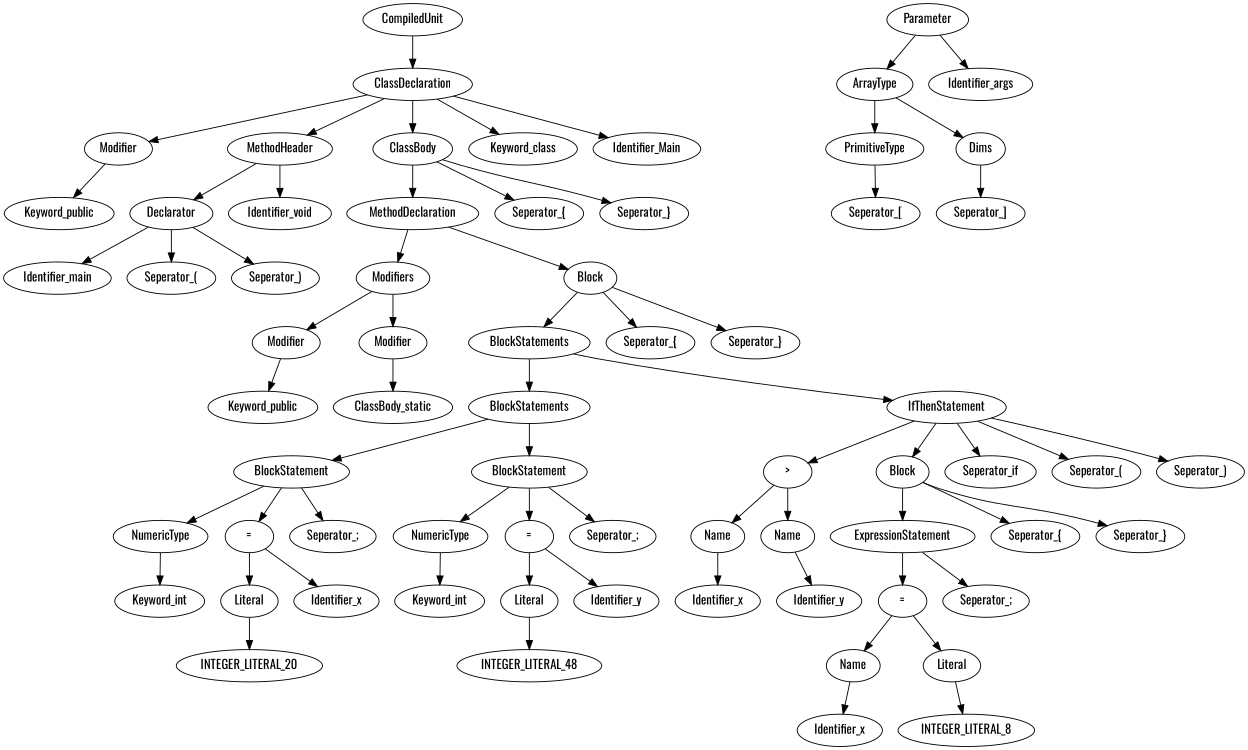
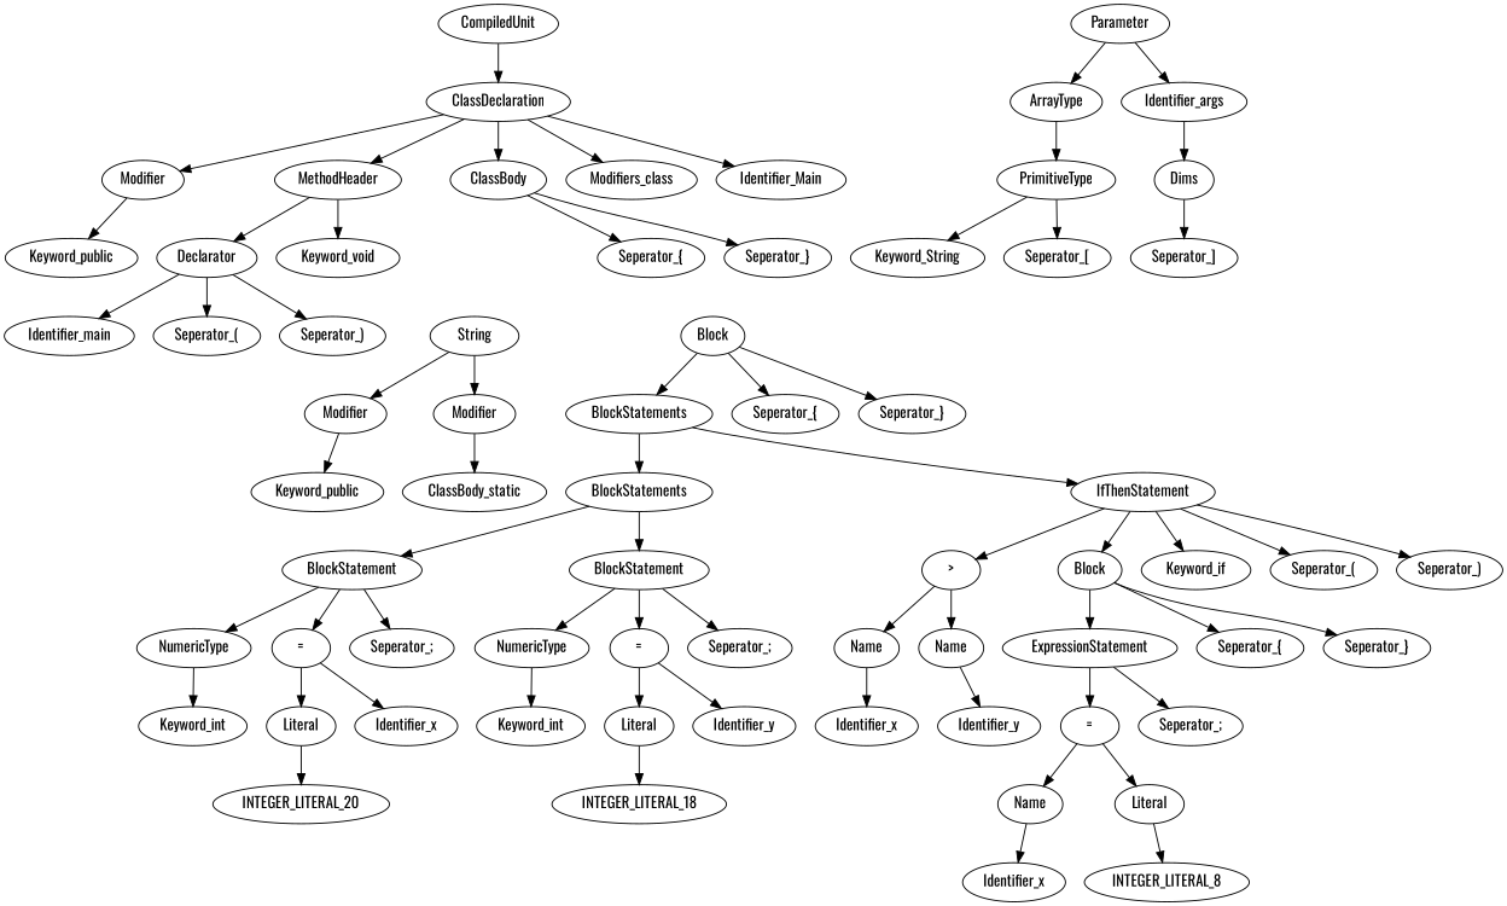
  digraph {
    fontname=Oswald
    node [fontname=Oswald ordering=out]
    edge [fontname=Oswald]
    n1 [label=Keyword_public]
    n2 [label=Modifier]
    n3 [label=Keyword_public]
    n4 [label=Modifier]
    n5 [label=ClassBody_static]
    n6 [label=Modifier]
-   n7 [label=Modifiers]
+   n7 [label=String]
+   n8 [label=Keyword_String]
    n9 [label=PrimitiveType]
    n10 [label="Seperator_["]
    n11 [label="Seperator_]"]
    n12 [label=Dims]
    n13 [label=ArrayType]
    n14 [label=Identifier_args]
    n15 [label=Parameter]
    n16 [label=Identifier_main]
    n17 [label="Seperator_("]
    n18 [label="Seperator_)"]
    n19 [label=Declarator]
-   n20 [label=Identifier_void]
+   n20 [label=Keyword_void]
    n21 [label=MethodHeader]
    n22 [label=Keyword_int]
    n23 [label=NumericType]
    n24 [label=INTEGER_LITERAL_20]
    n25 [label=Literal]
    n26 [label=Identifier_x]
    n27 [label="="]
    n28 [label="Seperator_;"]
    n29 [label=BlockStatement]
    n30 [label=Keyword_int]
    n31 [label=NumericType]
-   n32 [label=INTEGER_LITERAL_48]
+   n32 [label=INTEGER_LITERAL_18]
    n33 [label=Literal]
    n34 [label=Identifier_y]
    n35 [label="="]
    n36 [label="Seperator_;"]
    n37 [label=BlockStatement]
    n38 [label=BlockStatements]
    n39 [label=Identifier_x]
    n40 [label=Name]
    n41 [label=Identifier_y]
    n42 [label=Name]
    n43 [label=">"]
    n44 [label=Identifier_x]
    n45 [label=Name]
    n46 [label=INTEGER_LITERAL_8]
    n47 [label=Literal]
    n48 [label="="]
    n49 [label="Seperator_;"]
    n50 [label=ExpressionStatement]
    n51 [label="Seperator_{"]
    n52 [label="Seperator_}"]
    n53 [label=Block]
-   n54 [label=Seperator_if]
+   n54 [label=Keyword_if]
    n55 [label="Seperator_("]
    n56 [label="Seperator_)"]
    n57 [label=IfThenStatement]
    n58 [label=BlockStatements]
    n59 [label="Seperator_{"]
    n60 [label="Seperator_}"]
    n61 [label=Block]
-   n62 [label=MethodDeclaration]
    n63 [label="Seperator_{"]
    n64 [label="Seperator_}"]
    n65 [label=ClassBody]
-   n66 [label=Keyword_class]
+   n66 [label=Modifiers_class]
    n67 [label=Identifier_Main]
    n68 [label=ClassDeclaration]
    n69 [label=CompiledUnit]
    n2 -> n1
    n4 -> n3
    n6 -> n5
    n7 -> n4
    n7 -> n6
+   n9 -> n8
    n9 -> n10
    n12 -> n11
    n13 -> n9
-   n13 -> n12
+   n14 -> n12
    n15 -> n13
    n15 -> n14
    n19 -> n16
    n19 -> n17
    n19 -> n18
    n21 -> n19
    n21 -> n20
    n23 -> n22
    n25 -> n24
    n27 -> n25
    n27 -> n26
    n29 -> n23
    n29 -> n27
    n29 -> n28
    n31 -> n30
    n33 -> n32
    n35 -> n33
    n35 -> n34
    n37 -> n31
    n37 -> n35
    n37 -> n36
    n38 -> n29
    n38 -> n37
    n40 -> n39
    n42 -> n41
    n43 -> n40
    n43 -> n42
    n45 -> n44
    n47 -> n46
    n48 -> n45
    n48 -> n47
    n50 -> n48
    n50 -> n49
    n53 -> n50
    n53 -> n51
    n53 -> n52
    n57 -> n43
    n57 -> n53
    n57 -> n54
    n57 -> n55
    n57 -> n56
    n58 -> n38
    n58 -> n57
    n61 -> n58
    n61 -> n59
    n61 -> n60
-   n62 -> n7
-   n62 -> n61
-   n65 -> n62
    n65 -> n63
    n65 -> n64
    n68 -> n2
    n68 -> n21
    n68 -> n65
    n68 -> n66
    n68 -> n67
    n69 -> n68
  }
